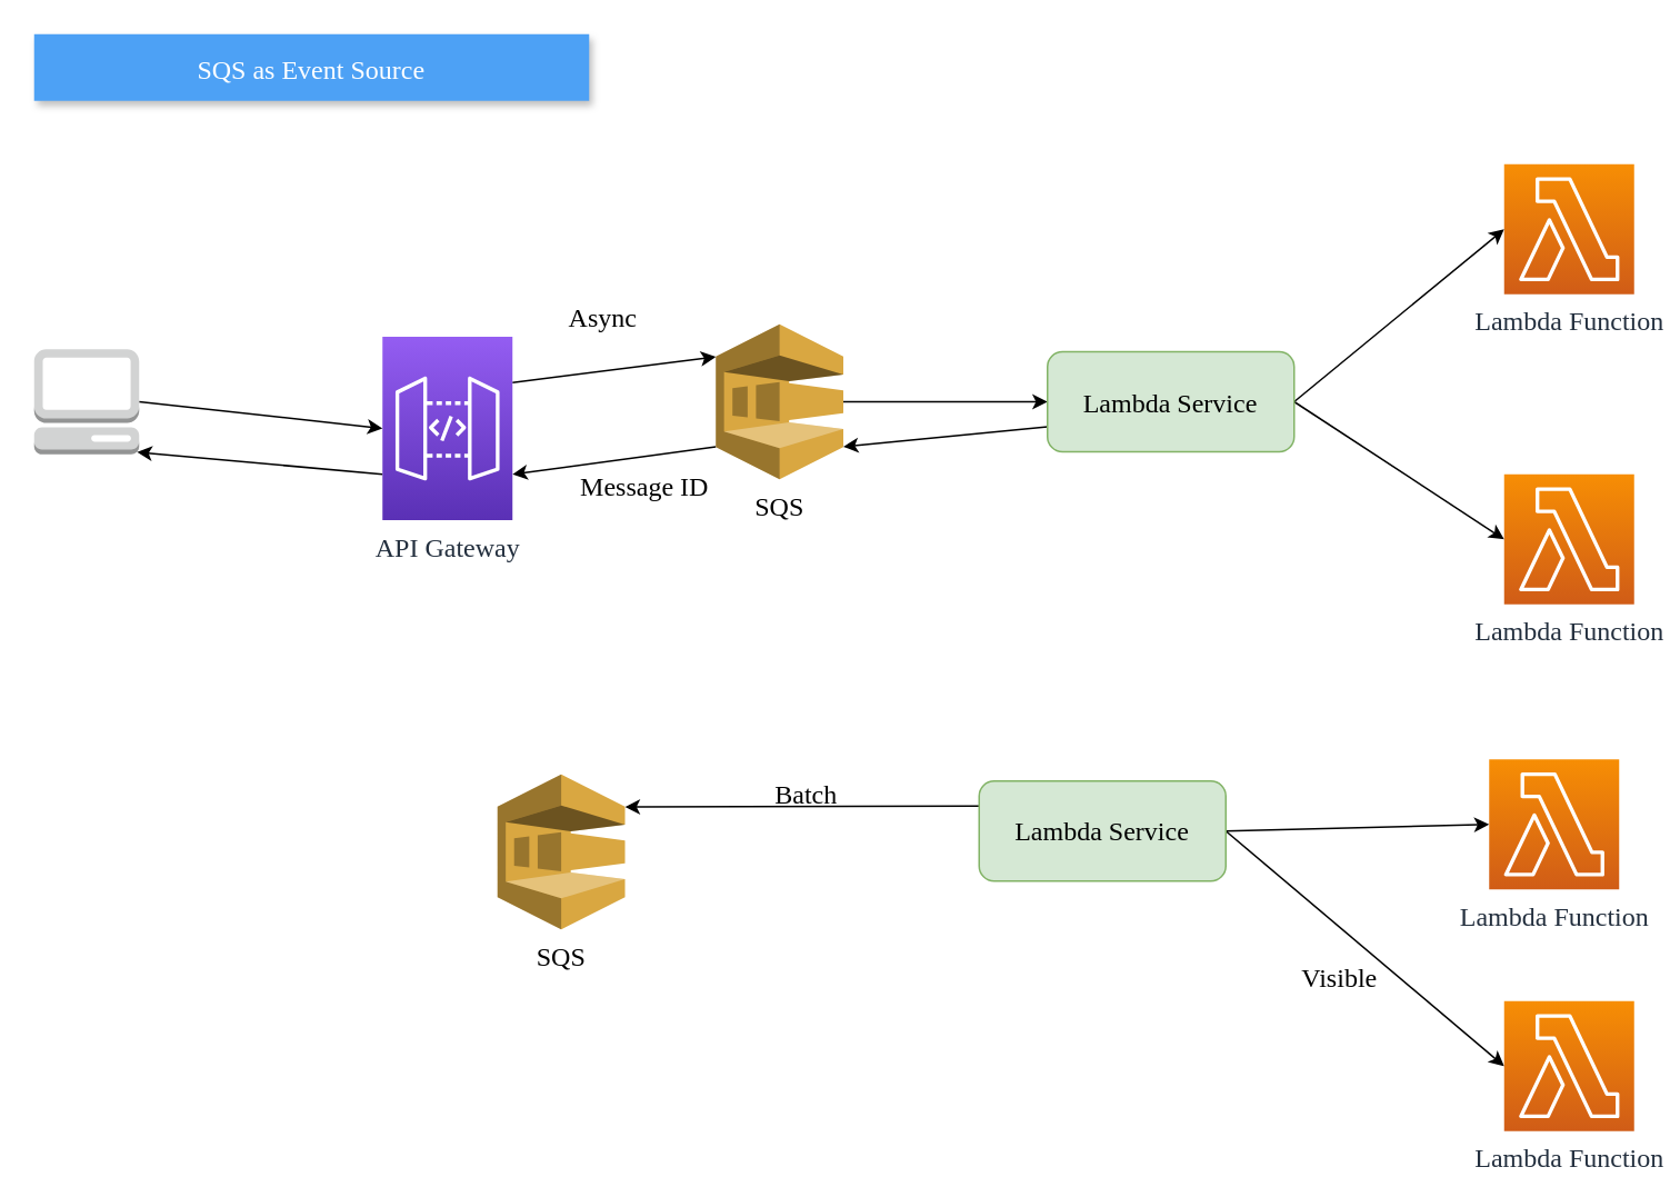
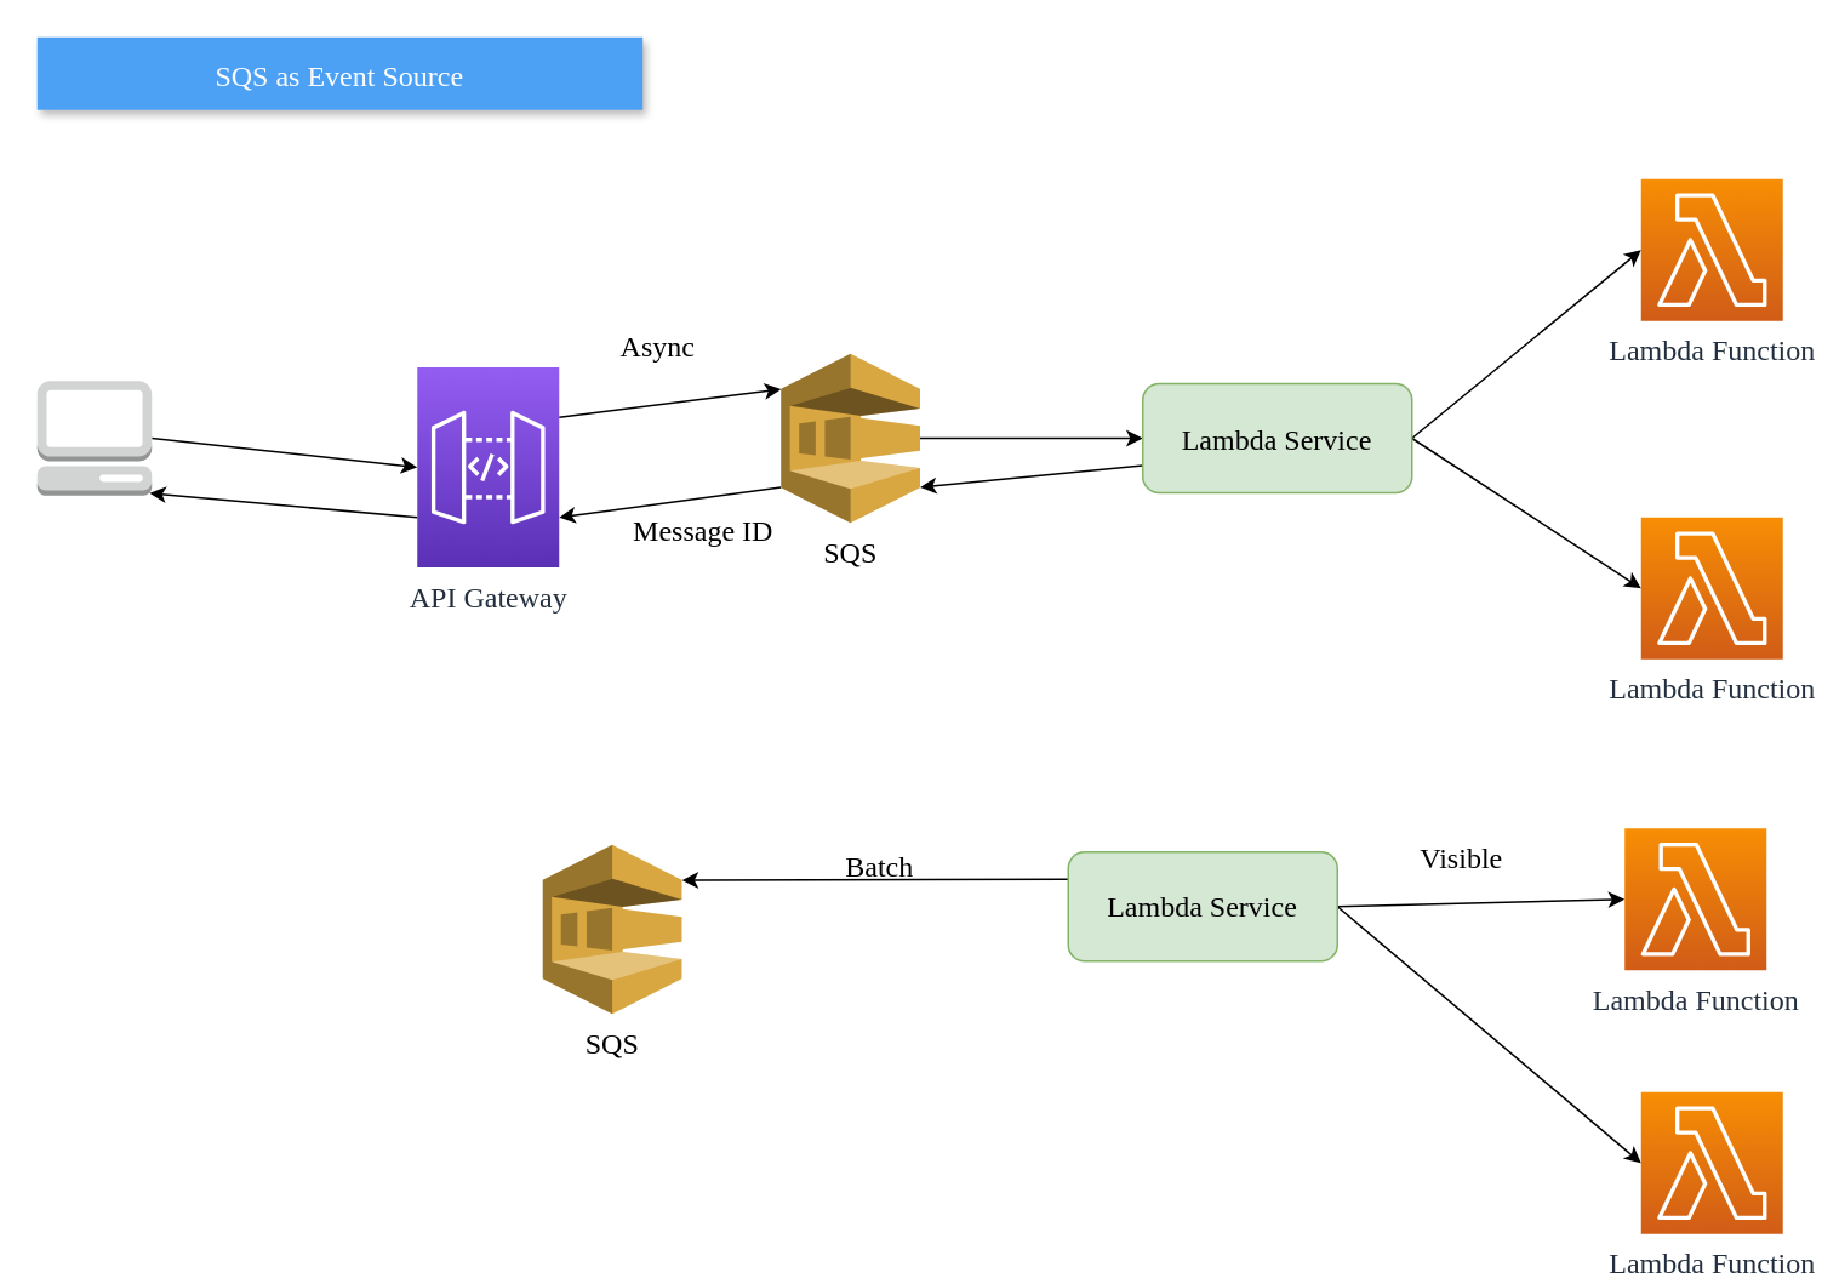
  <mxCell id="0" />
  <mxCell id="1" parent="0" />
  <mxCell id="2" value="SQS as Event Source" style="fillColor=#4DA1F5;strokeColor=none;shadow=1;gradientColor=none;fontSize=16;align=center;spacingLeft=0;fontColor=#ffffff;fontFamily=Comic Sans MS;spacing=1;" vertex="1" parent="1"><mxGeometry x="20" y="20" width="333" height="40" as="geometry" /></mxCell>
  <mxCell id="3" style="edgeStyle=none;rounded=0;orthogonalLoop=1;jettySize=auto;html=1;exitX=1;exitY=0.5;exitDx=0;exitDy=0;exitPerimeter=0;entryX=0;entryY=0.5;entryDx=0;entryDy=0;entryPerimeter=0;fontFamily=Comic Sans MS;fontSize=16;" edge="1" parent="1" source="4" target="10"><mxGeometry relative="1" as="geometry"><mxPoint x="204" y="240.5" as="targetPoint" /></mxGeometry></mxCell>
  <mxCell id="4" value="" style="outlineConnect=0;dashed=0;verticalLabelPosition=bottom;verticalAlign=top;align=center;html=1;shape=mxgraph.aws3.management_console;fillColor=#D2D3D3;gradientColor=none;fontFamily=Comic Sans MS;fontSize=16;" vertex="1" parent="1"><mxGeometry x="20" y="209" width="63" height="63" as="geometry" /></mxCell>
  <mxCell id="5" style="edgeStyle=orthogonalEdgeStyle;rounded=0;orthogonalLoop=1;jettySize=auto;html=1;exitX=1;exitY=0.5;exitDx=0;exitDy=0;exitPerimeter=0;entryX=0;entryY=0.5;entryDx=0;entryDy=0;" edge="1" parent="1" source="7" target="16"><mxGeometry relative="1" as="geometry"><mxPoint x="623" y="240.5" as="targetPoint" /></mxGeometry></mxCell>
  <mxCell id="6" style="edgeStyle=none;rounded=0;orthogonalLoop=1;jettySize=auto;html=1;exitX=0;exitY=0.79;exitDx=0;exitDy=0;exitPerimeter=0;entryX=1;entryY=0.75;entryDx=0;entryDy=0;entryPerimeter=0;fontFamily=Comic Sans MS;fontSize=16;" edge="1" parent="1" source="7" target="10"><mxGeometry relative="1" as="geometry" /></mxCell>
  <mxCell id="7" value="&lt;font style=&quot;font-size: 16px&quot; face=&quot;Comic Sans MS&quot;&gt;SQS&lt;/font&gt;" style="outlineConnect=0;dashed=0;verticalLabelPosition=bottom;verticalAlign=top;align=center;html=1;shape=mxgraph.aws3.sqs;fillColor=#D9A741;gradientColor=none;" vertex="1" parent="1"><mxGeometry x="429" y="194" width="76.5" height="93" as="geometry" /></mxCell>
  <mxCell id="8" style="rounded=0;orthogonalLoop=1;jettySize=auto;html=1;exitX=1;exitY=0.25;exitDx=0;exitDy=0;exitPerimeter=0;entryX=0;entryY=0.21;entryDx=0;entryDy=0;entryPerimeter=0;" edge="1" parent="1" source="10" target="7"><mxGeometry relative="1" as="geometry" /></mxCell>
  <mxCell id="9" style="edgeStyle=none;rounded=0;orthogonalLoop=1;jettySize=auto;html=1;exitX=0;exitY=0.75;exitDx=0;exitDy=0;exitPerimeter=0;entryX=0.98;entryY=0.98;entryDx=0;entryDy=0;entryPerimeter=0;fontFamily=Comic Sans MS;fontSize=16;" edge="1" parent="1" source="10" target="4"><mxGeometry relative="1" as="geometry" /></mxCell>
  <mxCell id="10" value="&lt;font style=&quot;font-size: 16px&quot; face=&quot;Comic Sans MS&quot;&gt;API Gateway&lt;/font&gt;" style="sketch=0;points=[[0,0,0],[0.25,0,0],[0.5,0,0],[0.75,0,0],[1,0,0],[0,1,0],[0.25,1,0],[0.5,1,0],[0.75,1,0],[1,1,0],[0,0.25,0],[0,0.5,0],[0,0.75,0],[1,0.25,0],[1,0.5,0],[1,0.75,0]];outlineConnect=0;fontColor=#232F3E;gradientColor=#945DF2;gradientDirection=north;fillColor=#5A30B5;strokeColor=#ffffff;dashed=0;verticalLabelPosition=bottom;verticalAlign=top;align=center;html=1;fontSize=12;fontStyle=0;aspect=fixed;shape=mxgraph.aws4.resourceIcon;resIcon=mxgraph.aws4.api_gateway;" vertex="1" parent="1"><mxGeometry x="229" y="201.5" width="78" height="110" as="geometry" /></mxCell>
  <mxCell id="11" value="&lt;span style=&quot;font-size: 16px&quot;&gt;Lambda Function&lt;/span&gt;" style="sketch=0;points=[[0,0,0],[0.25,0,0],[0.5,0,0],[0.75,0,0],[1,0,0],[0,1,0],[0.25,1,0],[0.5,1,0],[0.75,1,0],[1,1,0],[0,0.25,0],[0,0.5,0],[0,0.75,0],[1,0.25,0],[1,0.5,0],[1,0.75,0]];outlineConnect=0;fontColor=#232F3E;gradientColor=#F78E04;gradientDirection=north;fillColor=#D05C17;strokeColor=#ffffff;dashed=0;verticalLabelPosition=bottom;verticalAlign=top;align=center;html=1;fontSize=12;fontStyle=0;aspect=fixed;shape=mxgraph.aws4.resourceIcon;resIcon=mxgraph.aws4.lambda;fontFamily=Comic Sans MS;" vertex="1" parent="1"><mxGeometry x="902" y="98" width="78" height="78" as="geometry" /></mxCell>
  <mxCell id="12" value="&lt;span style=&quot;font-size: 16px&quot;&gt;Lambda Function&lt;/span&gt;" style="sketch=0;points=[[0,0,0],[0.25,0,0],[0.5,0,0],[0.75,0,0],[1,0,0],[0,1,0],[0.25,1,0],[0.5,1,0],[0.75,1,0],[1,1,0],[0,0.25,0],[0,0.5,0],[0,0.75,0],[1,0.25,0],[1,0.5,0],[1,0.75,0]];outlineConnect=0;fontColor=#232F3E;gradientColor=#F78E04;gradientDirection=north;fillColor=#D05C17;strokeColor=#ffffff;dashed=0;verticalLabelPosition=bottom;verticalAlign=top;align=center;html=1;fontSize=12;fontStyle=0;aspect=fixed;shape=mxgraph.aws4.resourceIcon;resIcon=mxgraph.aws4.lambda;fontFamily=Comic Sans MS;" vertex="1" parent="1"><mxGeometry x="902" y="284" width="78" height="78" as="geometry" /></mxCell>
  <mxCell id="13" style="rounded=0;orthogonalLoop=1;jettySize=auto;html=1;exitX=1;exitY=0.5;exitDx=0;exitDy=0;entryX=0;entryY=0.5;entryDx=0;entryDy=0;entryPerimeter=0;fontFamily=Comic Sans MS;fontSize=16;" edge="1" parent="1" source="16" target="11"><mxGeometry relative="1" as="geometry" /></mxCell>
  <mxCell id="14" style="rounded=0;orthogonalLoop=1;jettySize=auto;html=1;exitX=1;exitY=0.5;exitDx=0;exitDy=0;entryX=0;entryY=0.5;entryDx=0;entryDy=0;entryPerimeter=0;fontFamily=Comic Sans MS;fontSize=16;" edge="1" parent="1" source="16" target="12"><mxGeometry relative="1" as="geometry" /></mxCell>
  <mxCell id="15" style="edgeStyle=none;rounded=0;orthogonalLoop=1;jettySize=auto;html=1;exitX=0;exitY=0.75;exitDx=0;exitDy=0;entryX=1;entryY=0.79;entryDx=0;entryDy=0;entryPerimeter=0;fontFamily=Comic Sans MS;fontSize=16;" edge="1" parent="1" source="16" target="7"><mxGeometry relative="1" as="geometry" /></mxCell>
  <mxCell id="16" value="&lt;font style=&quot;font-size: 16px&quot; face=&quot;Comic Sans MS&quot;&gt;Lambda Service&lt;/font&gt;" style="rounded=1;whiteSpace=wrap;html=1;fillColor=#d5e8d4;strokeColor=#82b366;" vertex="1" parent="1"><mxGeometry x="628" y="210.5" width="148" height="60" as="geometry" /></mxCell>
  <mxCell id="17" value="Async" style="text;html=1;align=center;verticalAlign=middle;resizable=0;points=[];autosize=1;strokeColor=none;fillColor=none;fontSize=16;fontFamily=Comic Sans MS;" vertex="1" parent="1"><mxGeometry x="334" y="178.5" width="54" height="23" as="geometry" /></mxCell>
  <mxCell id="18" value="Message ID" style="text;html=1;align=center;verticalAlign=middle;resizable=0;points=[];autosize=1;strokeColor=none;fillColor=none;fontSize=16;fontFamily=Comic Sans MS;" vertex="1" parent="1"><mxGeometry x="336" y="279.5" width="99" height="23" as="geometry" /></mxCell>
  <mxCell id="19" style="edgeStyle=none;rounded=0;orthogonalLoop=1;jettySize=auto;html=1;exitX=0;exitY=0.25;exitDx=0;exitDy=0;entryX=1;entryY=0.21;entryDx=0;entryDy=0;entryPerimeter=0;fontFamily=Comic Sans MS;fontSize=16;" edge="1" parent="1" source="22" target="23"><mxGeometry relative="1" as="geometry" /></mxCell>
  <mxCell id="20" style="edgeStyle=none;rounded=0;orthogonalLoop=1;jettySize=auto;html=1;exitX=1;exitY=0.5;exitDx=0;exitDy=0;entryX=0;entryY=0.5;entryDx=0;entryDy=0;entryPerimeter=0;fontFamily=Comic Sans MS;fontSize=16;" edge="1" parent="1" source="22" target="25"><mxGeometry relative="1" as="geometry" /></mxCell>
  <mxCell id="21" style="edgeStyle=none;rounded=0;orthogonalLoop=1;jettySize=auto;html=1;exitX=1;exitY=0.5;exitDx=0;exitDy=0;entryX=0;entryY=0.5;entryDx=0;entryDy=0;entryPerimeter=0;fontFamily=Comic Sans MS;fontSize=16;" edge="1" parent="1" source="22" target="26"><mxGeometry relative="1" as="geometry" /></mxCell>
  <mxCell id="22" value="&lt;font style=&quot;font-size: 16px&quot; face=&quot;Comic Sans MS&quot;&gt;Lambda Service&lt;/font&gt;" style="rounded=1;whiteSpace=wrap;html=1;fillColor=#d5e8d4;strokeColor=#82b366;" vertex="1" parent="1"><mxGeometry x="587" y="468" width="148" height="60" as="geometry" /></mxCell>
  <mxCell id="23" value="&lt;font style=&quot;font-size: 16px&quot; face=&quot;Comic Sans MS&quot;&gt;SQS&lt;/font&gt;" style="outlineConnect=0;dashed=0;verticalLabelPosition=bottom;verticalAlign=top;align=center;html=1;shape=mxgraph.aws3.sqs;fillColor=#D9A741;gradientColor=none;" vertex="1" parent="1"><mxGeometry x="298" y="464" width="76.5" height="93" as="geometry" /></mxCell>
  <mxCell id="24" value="Batch" style="text;html=1;align=center;verticalAlign=middle;resizable=0;points=[];autosize=1;strokeColor=none;fillColor=none;fontSize=16;fontFamily=Comic Sans MS;" vertex="1" parent="1"><mxGeometry x="456" y="464" width="53" height="23" as="geometry" /></mxCell>
  <mxCell id="25" value="&lt;font style=&quot;font-size: 16px&quot;&gt;Lambda Function&lt;/font&gt;" style="sketch=0;points=[[0,0,0],[0.25,0,0],[0.5,0,0],[0.75,0,0],[1,0,0],[0,1,0],[0.25,1,0],[0.5,1,0],[0.75,1,0],[1,1,0],[0,0.25,0],[0,0.5,0],[0,0.75,0],[1,0.25,0],[1,0.5,0],[1,0.75,0]];outlineConnect=0;fontColor=#232F3E;gradientColor=#F78E04;gradientDirection=north;fillColor=#D05C17;strokeColor=#ffffff;dashed=0;verticalLabelPosition=bottom;verticalAlign=top;align=center;html=1;fontSize=12;fontStyle=0;aspect=fixed;shape=mxgraph.aws4.resourceIcon;resIcon=mxgraph.aws4.lambda;fontFamily=Comic Sans MS;" vertex="1" parent="1"><mxGeometry x="893" y="455" width="78" height="78" as="geometry" /></mxCell>
  <mxCell id="26" value="&lt;span style=&quot;font-size: 16px&quot;&gt;Lambda Function&lt;/span&gt;" style="sketch=0;points=[[0,0,0],[0.25,0,0],[0.5,0,0],[0.75,0,0],[1,0,0],[0,1,0],[0.25,1,0],[0.5,1,0],[0.75,1,0],[1,1,0],[0,0.25,0],[0,0.5,0],[0,0.75,0],[1,0.25,0],[1,0.5,0],[1,0.75,0]];outlineConnect=0;fontColor=#232F3E;gradientColor=#F78E04;gradientDirection=north;fillColor=#D05C17;strokeColor=#ffffff;dashed=0;verticalLabelPosition=bottom;verticalAlign=top;align=center;html=1;fontSize=12;fontStyle=0;aspect=fixed;shape=mxgraph.aws4.resourceIcon;resIcon=mxgraph.aws4.lambda;fontFamily=Comic Sans MS;" vertex="1" parent="1"><mxGeometry x="902" y="600" width="78" height="78" as="geometry" /></mxCell>
- <mxCell id="27" value="Visible" style="text;html=1;align=center;verticalAlign=middle;resizable=0;points=[];autosize=1;strokeColor=none;fillColor=none;fontSize=16;fontFamily=Comic Sans MS;" vertex="1" parent="1"><mxGeometry x="773" y="574" width="60" height="23" as="geometry" /></mxCell>
+ <mxCell id="27" value="Visible" style="text;html=1;align=center;verticalAlign=middle;resizable=0;points=[];autosize=1;strokeColor=none;fillColor=none;fontSize=16;fontFamily=Comic Sans MS;" vertex="1" parent="1"><mxGeometry x="773" y="459" width="60" height="23" as="geometry" /></mxCell>
